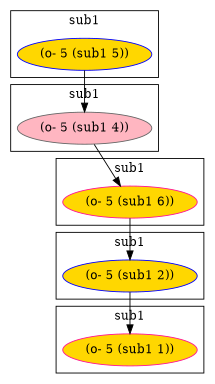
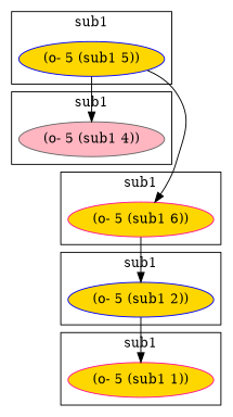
  digraph {
    compound=true
    node [color=blue fillcolor=gold shape=ellipse style=filled]
    n1 [color=gray40 fillcolor=lightpink label="(o- 5 (sub1 4))"]
    n2 [label="(o- 5 (sub1 5))"]
    n3 [color=deeppink label="(o- 5 (sub1 6))"]
    n4 [label="(o- 5 (sub1 2))"]
    n5 [color=deeppink label="(o- 5 (sub1 1))"]
    subgraph cluster_1 {
      label=sub1
      n1
    }
    subgraph cluster_2 {
      label=sub1
      n2
    }
    subgraph cluster_3 {
      label=sub1
      n3
    }
    subgraph cluster_4 {
      label=sub1
      n4
    }
    subgraph cluster_5 {
      label=sub1
      n5
    }
-   n1 -> n3
+   n2 -> n3
    n2 -> n1
    n3 -> n4
    n4 -> n5
  }
